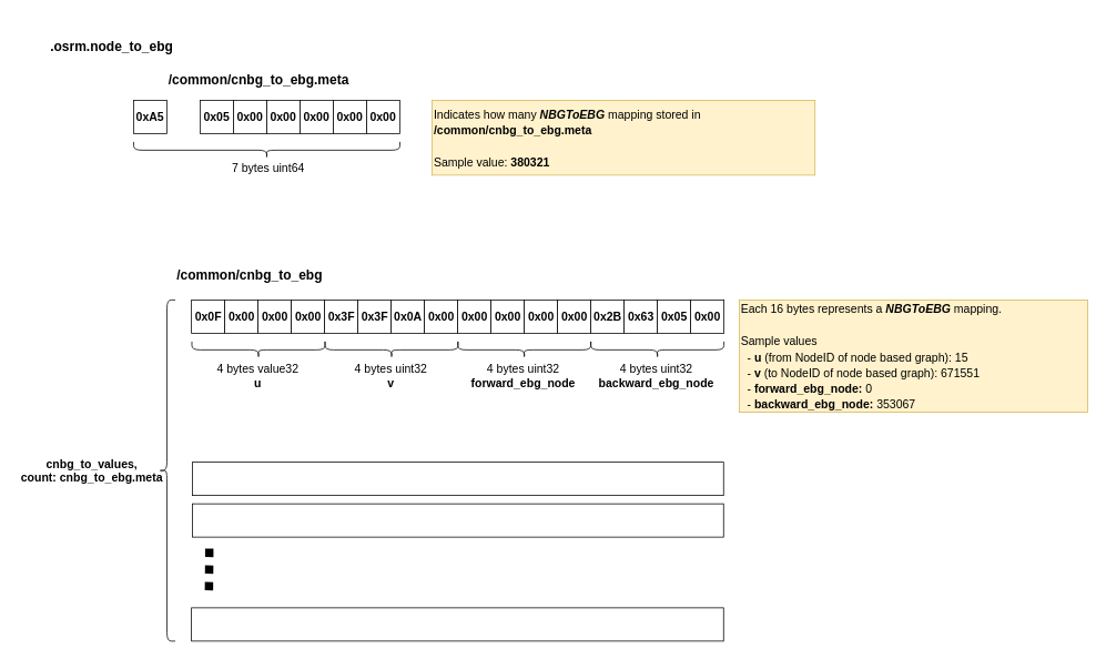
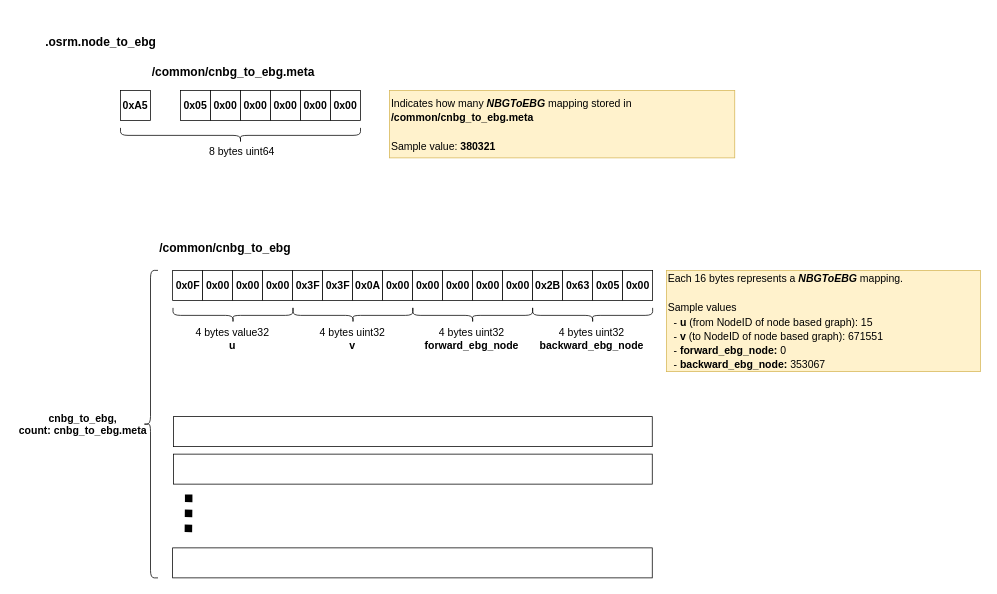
  <mxCell id="0" />
  <mxCell id="1" parent="0" />
  <mxCell id="2" value="0xA5" style="rounded=0;whiteSpace=wrap;html=1;fontStyle=1;fontSize=14;" parent="1" vertex="1"><mxGeometry x="160" y="120" width="40" height="40" as="geometry" /></mxCell>
  <mxCell id="3" value="0x05" style="rounded=0;whiteSpace=wrap;html=1;fontStyle=1;fontSize=14;" parent="1" vertex="1"><mxGeometry x="240" y="120" width="40" height="40" as="geometry" /></mxCell>
  <mxCell id="4" value="0x00" style="rounded=0;whiteSpace=wrap;html=1;fontStyle=1;fontSize=14;" parent="1" vertex="1"><mxGeometry x="280" y="120" width="40" height="40" as="geometry" /></mxCell>
  <mxCell id="5" value="0x00" style="rounded=0;whiteSpace=wrap;html=1;fontStyle=1;fontSize=14;" parent="1" vertex="1"><mxGeometry x="320" y="120" width="40" height="40" as="geometry" /></mxCell>
  <mxCell id="6" value="0x00" style="rounded=0;whiteSpace=wrap;html=1;fontStyle=1;fontSize=14;" parent="1" vertex="1"><mxGeometry x="360" y="120" width="40" height="40" as="geometry" /></mxCell>
  <mxCell id="7" value="0x00" style="rounded=0;whiteSpace=wrap;html=1;fontStyle=1;fontSize=14;" parent="1" vertex="1"><mxGeometry x="400" y="120" width="40" height="40" as="geometry" /></mxCell>
  <mxCell id="8" value="0x00" style="rounded=0;whiteSpace=wrap;html=1;fontStyle=1;fontSize=14;" parent="1" vertex="1"><mxGeometry x="440" y="120" width="40" height="40" as="geometry" /></mxCell>
  <mxCell id="9" value="" style="shape=curlyBracket;whiteSpace=wrap;html=1;rounded=1;fontSize=14;rotation=-90;" parent="1" vertex="1"><mxGeometry x="310" y="20" width="20" height="320" as="geometry" /></mxCell>
- <mxCell id="10" value="7 bytes uint64" style="text;html=1;strokeColor=none;fillColor=none;align=center;verticalAlign=middle;whiteSpace=wrap;rounded=0;fontSize=14;" parent="1" vertex="1"><mxGeometry x="240" y="191" width="164" height="20" as="geometry" /></mxCell>
+ <mxCell id="10" value="8 bytes uint64" style="text;html=1;strokeColor=none;fillColor=none;align=center;verticalAlign=middle;whiteSpace=wrap;rounded=0;fontSize=14;" parent="1" vertex="1"><mxGeometry x="240" y="191" width="164" height="20" as="geometry" /></mxCell>
  <mxCell id="11" value=".osrm.node_to_ebg" style="text;html=1;strokeColor=none;fillColor=none;align=left;verticalAlign=middle;whiteSpace=wrap;rounded=0;fontSize=16;fontStyle=1" parent="1" vertex="1"><mxGeometry x="58" y="45" width="245" height="20" as="geometry" /></mxCell>
  <mxCell id="12" value="/common/cnbg_to_ebg.meta" style="text;html=1;strokeColor=none;fillColor=none;align=left;verticalAlign=middle;whiteSpace=wrap;rounded=0;fontSize=16;fontStyle=1" parent="1" vertex="1"><mxGeometry x="200" y="85" width="245" height="20" as="geometry" /></mxCell>
  <mxCell id="13" value="&lt;font&gt;&lt;span style=&quot;font-size: 14px&quot;&gt;&lt;span style=&quot;font-weight: normal&quot;&gt;Indicates how many &lt;/span&gt;&lt;i&gt;NBGToEBG &lt;/i&gt;&lt;span style=&quot;font-weight: normal&quot;&gt;mapping&amp;nbsp;&lt;/span&gt;&lt;span style=&quot;font-weight: normal&quot;&gt;stored in &lt;/span&gt;&lt;br&gt;&lt;/span&gt;&lt;span style=&quot;font-size: 14px&quot;&gt;/common/cnbg_to_ebg.meta&lt;br&gt;&lt;/span&gt;&lt;br&gt;&lt;span style=&quot;font-size: 14px ; font-weight: 400 ; text-align: center&quot;&gt;Sample value:&amp;nbsp;&lt;/span&gt;&lt;b style=&quot;font-size: 14px ; text-align: center&quot;&gt;380321&lt;/b&gt;&lt;br&gt;&lt;/font&gt;" style="text;html=1;strokeColor=#d6b656;fillColor=#fff2cc;align=left;verticalAlign=middle;whiteSpace=wrap;rounded=0;fontSize=16;fontStyle=1" parent="1" vertex="1"><mxGeometry x="518.5" y="120" width="460.5" height="90" as="geometry" /></mxCell>
  <mxCell id="14" value="/common/cnbg_to_ebg" style="text;html=1;strokeColor=none;fillColor=none;align=left;verticalAlign=middle;whiteSpace=wrap;rounded=0;fontSize=16;fontStyle=1" parent="1" vertex="1"><mxGeometry x="210" y="320" width="245" height="20" as="geometry" /></mxCell>
  <mxCell id="15" value="0x0F" style="rounded=0;whiteSpace=wrap;html=1;fontStyle=1;fontSize=14;" parent="1" vertex="1"><mxGeometry x="229.5" y="360" width="40" height="40" as="geometry" /></mxCell>
  <mxCell id="16" value="0x00" style="rounded=0;whiteSpace=wrap;html=1;fontStyle=1;fontSize=14;" parent="1" vertex="1"><mxGeometry x="269.5" y="360" width="40" height="40" as="geometry" /></mxCell>
  <mxCell id="17" value="0x00" style="rounded=0;whiteSpace=wrap;html=1;fontStyle=1;fontSize=14;" parent="1" vertex="1"><mxGeometry x="309.5" y="360" width="40" height="40" as="geometry" /></mxCell>
  <mxCell id="18" value="0x00" style="rounded=0;whiteSpace=wrap;html=1;fontStyle=1;fontSize=14;" parent="1" vertex="1"><mxGeometry x="349.5" y="360" width="40" height="40" as="geometry" /></mxCell>
  <mxCell id="19" value="0x3F" style="rounded=0;whiteSpace=wrap;html=1;fontStyle=1;fontSize=14;" parent="1" vertex="1"><mxGeometry x="389.5" y="360" width="40" height="40" as="geometry" /></mxCell>
  <mxCell id="20" value="0x3F" style="rounded=0;whiteSpace=wrap;html=1;fontStyle=1;fontSize=14;" parent="1" vertex="1"><mxGeometry x="429.5" y="360" width="40" height="40" as="geometry" /></mxCell>
  <mxCell id="21" value="0x0A" style="rounded=0;whiteSpace=wrap;html=1;fontStyle=1;fontSize=14;" parent="1" vertex="1"><mxGeometry x="469.5" y="360" width="40" height="40" as="geometry" /></mxCell>
  <mxCell id="22" value="0x00" style="rounded=0;whiteSpace=wrap;html=1;fontStyle=1;fontSize=14;" parent="1" vertex="1"><mxGeometry x="509.5" y="360" width="40" height="40" as="geometry" /></mxCell>
  <mxCell id="23" value="" style="shape=curlyBracket;whiteSpace=wrap;html=1;rounded=1;fontSize=14;rotation=-90;" parent="1" vertex="1"><mxGeometry x="300" y="340" width="20" height="160" as="geometry" /></mxCell>
  <mxCell id="24" value="4 bytes value32&lt;br&gt;&lt;b&gt;u&lt;/b&gt;&lt;b&gt;&lt;br&gt;&lt;/b&gt;" style="text;html=1;strokeColor=none;fillColor=none;align=center;verticalAlign=middle;whiteSpace=wrap;rounded=0;fontSize=14;" parent="1" vertex="1"><mxGeometry x="210" y="423.5" width="199" height="55" as="geometry" /></mxCell>
  <mxCell id="25" value="" style="shape=curlyBracket;whiteSpace=wrap;html=1;rounded=1;fontSize=14;rotation=-90;" parent="1" vertex="1"><mxGeometry x="460" y="340" width="20" height="160" as="geometry" /></mxCell>
  <mxCell id="26" value="&lt;span style=&quot;font-size: 14px&quot;&gt;&lt;span style=&quot;font-weight: 400&quot;&gt;Each 16 bytes represents a &lt;/span&gt;&lt;i&gt;NBGToEBG &lt;/i&gt;&lt;span style=&quot;font-weight: normal&quot;&gt;mapping&lt;/span&gt;&lt;span style=&quot;font-weight: 400&quot;&gt;.&lt;/span&gt;&lt;br&gt;&lt;br&gt;&lt;span style=&quot;font-weight: 400&quot;&gt;Sample values&lt;/span&gt;&lt;br&gt;&lt;span style=&quot;font-weight: 400&quot;&gt;&amp;nbsp; - &lt;/span&gt;u&lt;span style=&quot;font-weight: 400&quot;&gt; (&lt;/span&gt;&lt;/span&gt;&lt;span style=&quot;font-size: 14px ; font-weight: 400&quot;&gt;from&amp;nbsp;&lt;/span&gt;&lt;span style=&quot;font-size: 14px&quot;&gt;&lt;span style=&quot;font-weight: 400&quot;&gt;NodeID of node based graph): 15&lt;/span&gt;&lt;/span&gt;&lt;span style=&quot;font-size: 14px&quot;&gt;&lt;br&gt;&lt;/span&gt;&lt;span style=&quot;font-size: 14px&quot;&gt;&lt;span style=&quot;font-weight: 400&quot;&gt;&amp;nbsp; - &lt;/span&gt;v&lt;span style=&quot;font-weight: 400&quot;&gt; (&lt;/span&gt;&lt;/span&gt;&lt;span style=&quot;font-size: 14px ; font-weight: 400&quot;&gt;to&amp;nbsp;&lt;/span&gt;&lt;span style=&quot;font-size: 14px&quot;&gt;&lt;span style=&quot;font-weight: 400&quot;&gt;NodeID of node based graph): 671551&lt;br&gt;&lt;/span&gt;&lt;/span&gt;&lt;span style=&quot;font-size: 14px&quot;&gt;&amp;nbsp; &lt;span style=&quot;font-weight: normal&quot;&gt;-&lt;/span&gt; forward_ebg_node: &lt;span style=&quot;font-weight: normal&quot;&gt;0&lt;/span&gt;&lt;br&gt;&amp;nbsp; &lt;span style=&quot;font-weight: normal&quot;&gt;-&lt;/span&gt; backward_ebg_node: &lt;span style=&quot;font-weight: normal&quot;&gt;353067&lt;/span&gt;&lt;br&gt;&lt;/span&gt;" style="text;html=1;strokeColor=#d6b656;fillColor=#fff2cc;align=left;verticalAlign=middle;whiteSpace=wrap;rounded=0;fontSize=16;fontStyle=1" parent="1" vertex="1"><mxGeometry x="888" y="360" width="418.5" height="135" as="geometry" /></mxCell>
  <mxCell id="27" value="" style="shape=curlyBracket;whiteSpace=wrap;html=1;rounded=1;fontSize=14;rotation=0;" parent="1" vertex="1"><mxGeometry x="190" y="360" width="20" height="410" as="geometry" /></mxCell>
  <mxCell id="28" value="" style="rounded=0;whiteSpace=wrap;html=1;" parent="1" vertex="1"><mxGeometry x="230.5" y="555" width="638.5" height="40" as="geometry" /></mxCell>
  <mxCell id="29" value="" style="rounded=0;whiteSpace=wrap;html=1;" parent="1" vertex="1"><mxGeometry x="230.5" y="605" width="638.5" height="40" as="geometry" /></mxCell>
  <mxCell id="30" value="" style="endArrow=none;dashed=1;html=1;strokeWidth=10;strokeColor=#000000;rounded=1;dashPattern=1 1;" parent="1" edge="1"><mxGeometry width="50" height="50" relative="1" as="geometry"><mxPoint x="250.5" y="709" as="sourcePoint" /><mxPoint x="250.5" y="649" as="targetPoint" /><Array as="points"><mxPoint x="251" y="659" /></Array></mxGeometry></mxCell>
- <mxCell id="31" value="&lt;b&gt;cnbg_to_values, &lt;br&gt;count: cnbg_to_ebg.meta&lt;/b&gt;" style="text;html=1;strokeColor=none;fillColor=none;align=center;verticalAlign=middle;whiteSpace=wrap;rounded=0;fontSize=14;" parent="1" vertex="1"><mxGeometry x="20" y="532.5" width="180" height="65" as="geometry" /></mxCell>
+ <mxCell id="31" value="&lt;b&gt;cnbg_to_ebg, &lt;br&gt;count: cnbg_to_ebg.meta&lt;/b&gt;" style="text;html=1;strokeColor=none;fillColor=none;align=center;verticalAlign=middle;whiteSpace=wrap;rounded=0;fontSize=14;" parent="1" vertex="1"><mxGeometry x="20" y="532.5" width="180" height="65" as="geometry" /></mxCell>
  <mxCell id="32" value="" style="rounded=0;whiteSpace=wrap;html=1;" parent="1" vertex="1"><mxGeometry x="229.5" y="730" width="639.5" height="40" as="geometry" /></mxCell>
  <mxCell id="33" value="4 bytes uint32&lt;br&gt;&lt;b&gt;v&lt;/b&gt;&lt;b&gt;&lt;br&gt;&lt;/b&gt;" style="text;html=1;strokeColor=none;fillColor=none;align=center;verticalAlign=middle;whiteSpace=wrap;rounded=0;fontSize=14;" parent="1" vertex="1"><mxGeometry x="369.5" y="423.5" width="199" height="55" as="geometry" /></mxCell>
  <mxCell id="34" value="0x00" style="rounded=0;whiteSpace=wrap;html=1;fontStyle=1;fontSize=14;" vertex="1" parent="1"><mxGeometry x="549.5" y="360" width="40" height="40" as="geometry" /></mxCell>
  <mxCell id="35" value="0x00" style="rounded=0;whiteSpace=wrap;html=1;fontStyle=1;fontSize=14;" vertex="1" parent="1"><mxGeometry x="589.5" y="360" width="40" height="40" as="geometry" /></mxCell>
  <mxCell id="36" value="0x00" style="rounded=0;whiteSpace=wrap;html=1;fontStyle=1;fontSize=14;" vertex="1" parent="1"><mxGeometry x="629.5" y="360" width="40" height="40" as="geometry" /></mxCell>
  <mxCell id="37" value="0x00" style="rounded=0;whiteSpace=wrap;html=1;fontStyle=1;fontSize=14;" vertex="1" parent="1"><mxGeometry x="669.5" y="360" width="40" height="40" as="geometry" /></mxCell>
  <mxCell id="38" value="0x2B" style="rounded=0;whiteSpace=wrap;html=1;fontStyle=1;fontSize=14;" vertex="1" parent="1"><mxGeometry x="709.5" y="360" width="40" height="40" as="geometry" /></mxCell>
  <mxCell id="39" value="0x63" style="rounded=0;whiteSpace=wrap;html=1;fontStyle=1;fontSize=14;" vertex="1" parent="1"><mxGeometry x="749.5" y="360" width="40" height="40" as="geometry" /></mxCell>
  <mxCell id="40" value="0x05" style="rounded=0;whiteSpace=wrap;html=1;fontStyle=1;fontSize=14;" vertex="1" parent="1"><mxGeometry x="789.5" y="360" width="40" height="40" as="geometry" /></mxCell>
  <mxCell id="41" value="0x00" style="rounded=0;whiteSpace=wrap;html=1;fontStyle=1;fontSize=14;" vertex="1" parent="1"><mxGeometry x="829.5" y="360" width="40" height="40" as="geometry" /></mxCell>
  <mxCell id="42" value="" style="shape=curlyBracket;whiteSpace=wrap;html=1;rounded=1;fontSize=14;rotation=-90;" vertex="1" parent="1"><mxGeometry x="619.5" y="340" width="20" height="160" as="geometry" /></mxCell>
  <mxCell id="43" value="4 bytes uint32&lt;br&gt;&lt;b&gt;forward_ebg_node&lt;/b&gt;" style="text;html=1;strokeColor=none;fillColor=none;align=center;verticalAlign=middle;whiteSpace=wrap;rounded=0;fontSize=14;" vertex="1" parent="1"><mxGeometry x="529" y="423.5" width="199" height="55" as="geometry" /></mxCell>
  <mxCell id="44" value="" style="shape=curlyBracket;whiteSpace=wrap;html=1;rounded=1;fontSize=14;rotation=-90;" vertex="1" parent="1"><mxGeometry x="779.5" y="340" width="20" height="160" as="geometry" /></mxCell>
  <mxCell id="45" value="4 bytes uint32&lt;br&gt;&lt;b&gt;backward_ebg_node&lt;/b&gt;" style="text;html=1;strokeColor=none;fillColor=none;align=center;verticalAlign=middle;whiteSpace=wrap;rounded=0;fontSize=14;" vertex="1" parent="1"><mxGeometry x="689" y="423.5" width="199" height="55" as="geometry" /></mxCell>
